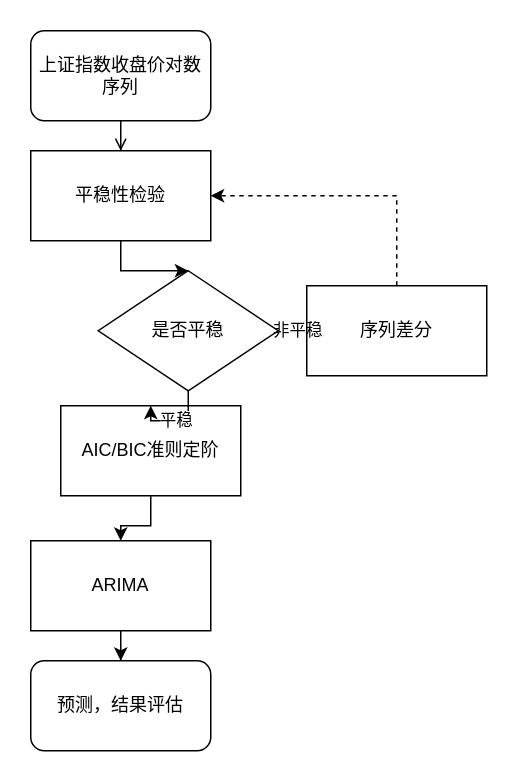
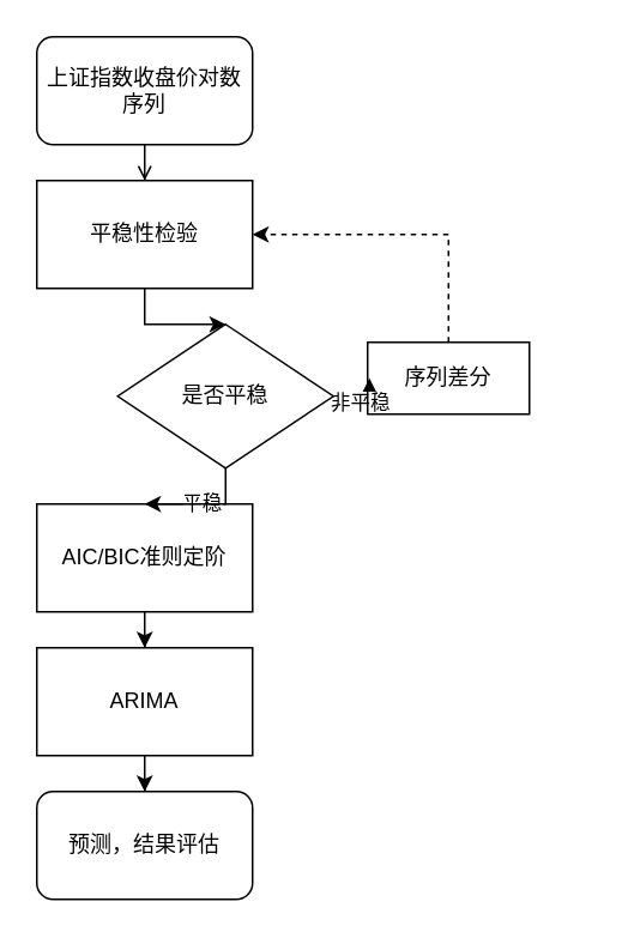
  <mxCell id="0" />
  <mxCell id="1" parent="0" />
  <mxCell id="2" value="" style="edgeStyle=orthogonalEdgeStyle;rounded=0;orthogonalLoop=1;jettySize=auto;html=1;fillColor=#EDEDED;endArrow=open;" edge="1" parent="1" source="3" target="5"><mxGeometry relative="1" as="geometry" /></mxCell>
  <mxCell id="3" value="上证指数收盘价对数序列" style="rounded=1;whiteSpace=wrap;html=1;fillColor=none;" vertex="1" parent="1"><mxGeometry x="20" y="20" width="120" height="60" as="geometry" /></mxCell>
  <mxCell id="4" value="" style="edgeStyle=orthogonalEdgeStyle;rounded=0;orthogonalLoop=1;jettySize=auto;html=1;fillColor=#EDEDED;" edge="1" parent="1" source="5" target="9"><mxGeometry relative="1" as="geometry" /></mxCell>
  <mxCell id="5" value="平稳性检验" style="rounded=0;whiteSpace=wrap;html=1;fillColor=none;" vertex="1" parent="1"><mxGeometry x="20" y="100" width="120" height="60" as="geometry" /></mxCell>
  <mxCell id="6" value="平稳" style="edgeStyle=orthogonalEdgeStyle;rounded=0;orthogonalLoop=1;jettySize=auto;html=1;fillColor=#EDEDED;exitX=0.5;exitY=1;exitDx=0;exitDy=0;" edge="1" parent="1" source="9" target="11"><mxGeometry relative="1" as="geometry"><mxPoint x="80" y="268" as="sourcePoint" /></mxGeometry></mxCell>
  <mxCell id="7" value="" style="edgeStyle=orthogonalEdgeStyle;rounded=0;orthogonalLoop=1;jettySize=auto;html=1;fillColor=#EDEDED;" edge="1" parent="1" source="9" target="16"><mxGeometry relative="1" as="geometry" /></mxCell>
  <mxCell id="8" value="非平稳&lt;br&gt;" style="edgeLabel;html=1;align=center;verticalAlign=middle;resizable=0;points=[];" vertex="1" connectable="0" parent="7"><mxGeometry x="-0.089" y="-2" relative="1" as="geometry"><mxPoint y="1" as="offset" /></mxGeometry></mxCell>
  <mxCell id="9" value="是否平稳" style="rhombus;whiteSpace=wrap;html=1;fillColor=none;" vertex="1" parent="1"><mxGeometry x="65" y="180" width="120" height="80" as="geometry" /></mxCell>
  <mxCell id="10" value="" style="edgeStyle=orthogonalEdgeStyle;rounded=0;orthogonalLoop=1;jettySize=auto;html=1;fillColor=#EDEDED;" edge="1" parent="1" source="11" target="13"><mxGeometry relative="1" as="geometry" /></mxCell>
- <mxCell id="11" value="AIC/BIC准则定阶" style="rounded=0;whiteSpace=wrap;html=1;fillColor=none;" vertex="1" parent="1"><mxGeometry x="40" y="270" width="120" height="60" as="geometry" /></mxCell>
+ <mxCell id="11" value="AIC/BIC准则定阶" style="rounded=0;whiteSpace=wrap;html=1;fillColor=none;" vertex="1" parent="1"><mxGeometry x="20" y="280" width="120" height="60" as="geometry" /></mxCell>
  <mxCell id="12" value="" style="edgeStyle=orthogonalEdgeStyle;rounded=0;orthogonalLoop=1;jettySize=auto;html=1;fillColor=#EDEDED;" edge="1" parent="1" source="13" target="14"><mxGeometry relative="1" as="geometry" /></mxCell>
  <mxCell id="13" value="ARIMA" style="rounded=0;whiteSpace=wrap;html=1;fillColor=none;" vertex="1" parent="1"><mxGeometry x="20" y="360" width="120" height="60" as="geometry" /></mxCell>
  <mxCell id="14" value="预测，结果评估" style="rounded=1;whiteSpace=wrap;html=1;fillColor=none;" vertex="1" parent="1"><mxGeometry x="20" y="440" width="120" height="60" as="geometry" /></mxCell>
  <mxCell id="15" value="" style="edgeStyle=orthogonalEdgeStyle;rounded=0;orthogonalLoop=1;jettySize=auto;html=1;fillColor=#EDEDED;entryX=1;entryY=0.5;entryDx=0;entryDy=0;exitX=0.5;exitY=0;exitDx=0;exitDy=0;dashed=1;" edge="1" parent="1" source="16" target="5"><mxGeometry relative="1" as="geometry" /></mxCell>
- <mxCell id="16" value="序列差分" style="rounded=0;whiteSpace=wrap;html=1;fillColor=none;" vertex="1" parent="1"><mxGeometry x="204" y="190" width="120" height="60" as="geometry" /></mxCell>
+ <mxCell id="16" value="序列差分" style="rounded=0;whiteSpace=wrap;html=1;fillColor=none;" vertex="1" parent="1"><mxGeometry x="204" y="190" width="90" height="40" as="geometry" /></mxCell>
